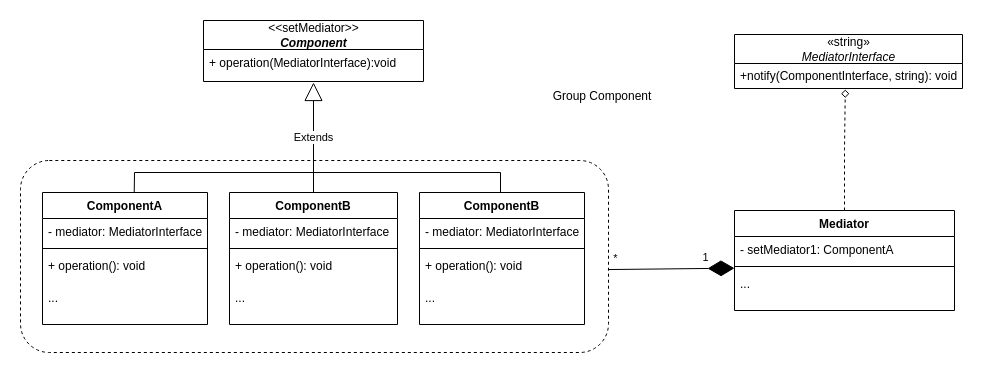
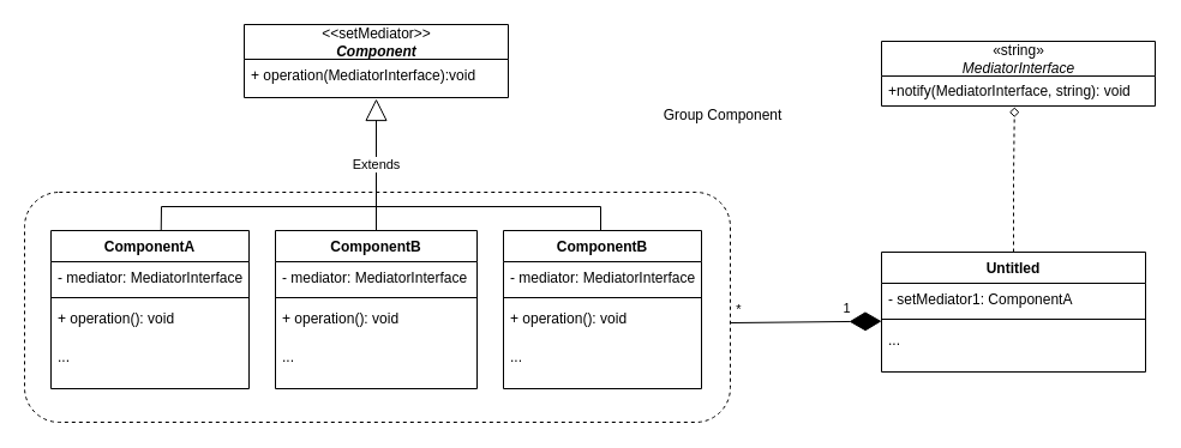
  <mxCell id="0" />
  <mxCell id="1" parent="0" />
  <mxCell id="2" value="ComponentA" style="swimlane;fontStyle=1;align=center;verticalAlign=top;childLayout=stackLayout;horizontal=1;startSize=26;horizontalStack=0;resizeParent=1;resizeParentMax=0;resizeLast=0;collapsible=1;marginBottom=0;" parent="1" vertex="1"><mxGeometry x="42" y="192" width="165" height="132" as="geometry" /></mxCell>
  <mxCell id="3" value="- mediator: MediatorInterface" style="text;strokeColor=none;fillColor=none;align=left;verticalAlign=top;spacingLeft=4;spacingRight=4;overflow=hidden;rotatable=0;points=[[0,0.5],[1,0.5]];portConstraint=eastwest;" parent="2" vertex="1"><mxGeometry y="26" width="165" height="26" as="geometry" /></mxCell>
  <mxCell id="4" value="" style="line;strokeWidth=1;fillColor=none;align=left;verticalAlign=middle;spacingTop=-1;spacingLeft=3;spacingRight=3;rotatable=0;labelPosition=right;points=[];portConstraint=eastwest;" parent="2" vertex="1"><mxGeometry y="52" width="165" height="8" as="geometry" /></mxCell>
  <mxCell id="5" value="+ operation(): void" style="text;strokeColor=none;fillColor=none;align=left;verticalAlign=top;spacingLeft=4;spacingRight=4;overflow=hidden;rotatable=0;points=[[0,0.5],[1,0.5]];portConstraint=eastwest;" parent="2" vertex="1"><mxGeometry y="60" width="165" height="32" as="geometry" /></mxCell>
  <mxCell id="6" value="..." style="text;strokeColor=none;fillColor=none;align=left;verticalAlign=top;spacingLeft=4;spacingRight=4;overflow=hidden;rotatable=0;points=[[0,0.5],[1,0.5]];portConstraint=eastwest;" parent="2" vertex="1"><mxGeometry y="92" width="165" height="40" as="geometry" /></mxCell>
  <mxCell id="7" style="edgeStyle=orthogonalEdgeStyle;rounded=0;orthogonalLoop=1;jettySize=auto;html=1;entryX=0.486;entryY=1.04;entryDx=0;entryDy=0;entryPerimeter=0;strokeWidth=1;dashed=1;endArrow=diamond;endFill=0;" edge="1" parent="1" source="8" target="18"><mxGeometry relative="1" as="geometry" /></mxCell>
- <mxCell id="8" value="Mediator" style="swimlane;fontStyle=1;align=center;verticalAlign=top;childLayout=stackLayout;horizontal=1;startSize=26;horizontalStack=0;resizeParent=1;resizeParentMax=0;resizeLast=0;collapsible=1;marginBottom=0;" vertex="1" parent="1"><mxGeometry x="734" y="210" width="220" height="100" as="geometry" /></mxCell>
+ <mxCell id="8" value="Untitled" style="swimlane;fontStyle=1;align=center;verticalAlign=top;childLayout=stackLayout;horizontal=1;startSize=26;horizontalStack=0;resizeParent=1;resizeParentMax=0;resizeLast=0;collapsible=1;marginBottom=0;" vertex="1" parent="1"><mxGeometry x="734" y="210" width="220" height="100" as="geometry" /></mxCell>
  <mxCell id="9" value="- setMediator1: ComponentA" style="text;strokeColor=none;fillColor=none;align=left;verticalAlign=top;spacingLeft=4;spacingRight=4;overflow=hidden;rotatable=0;points=[[0,0.5],[1,0.5]];portConstraint=eastwest;" vertex="1" parent="8"><mxGeometry y="26" width="220" height="26" as="geometry" /></mxCell>
  <mxCell id="10" value="" style="line;strokeWidth=1;fillColor=none;align=left;verticalAlign=middle;spacingTop=-1;spacingLeft=3;spacingRight=3;rotatable=0;labelPosition=right;points=[];portConstraint=eastwest;" vertex="1" parent="8"><mxGeometry y="52" width="220" height="8" as="geometry" /></mxCell>
  <mxCell id="11" value="..." style="text;strokeColor=none;fillColor=none;align=left;verticalAlign=top;spacingLeft=4;spacingRight=4;overflow=hidden;rotatable=0;points=[[0,0.5],[1,0.5]];portConstraint=eastwest;" vertex="1" parent="8"><mxGeometry y="60" width="220" height="40" as="geometry" /></mxCell>
  <mxCell id="12" value="ComponentB" style="swimlane;fontStyle=1;align=center;verticalAlign=top;childLayout=stackLayout;horizontal=1;startSize=26;horizontalStack=0;resizeParent=1;resizeParentMax=0;resizeLast=0;collapsible=1;marginBottom=0;" vertex="1" parent="1"><mxGeometry x="229" y="192" width="168" height="132" as="geometry" /></mxCell>
  <mxCell id="13" value="- mediator: MediatorInterface" style="text;strokeColor=none;fillColor=none;align=left;verticalAlign=top;spacingLeft=4;spacingRight=4;overflow=hidden;rotatable=0;points=[[0,0.5],[1,0.5]];portConstraint=eastwest;" vertex="1" parent="12"><mxGeometry y="26" width="168" height="26" as="geometry" /></mxCell>
  <mxCell id="14" value="" style="line;strokeWidth=1;fillColor=none;align=left;verticalAlign=middle;spacingTop=-1;spacingLeft=3;spacingRight=3;rotatable=0;labelPosition=right;points=[];portConstraint=eastwest;" vertex="1" parent="12"><mxGeometry y="52" width="168" height="8" as="geometry" /></mxCell>
  <mxCell id="15" value="+ operation(): void" style="text;strokeColor=none;fillColor=none;align=left;verticalAlign=top;spacingLeft=4;spacingRight=4;overflow=hidden;rotatable=0;points=[[0,0.5],[1,0.5]];portConstraint=eastwest;" vertex="1" parent="12"><mxGeometry y="60" width="168" height="32" as="geometry" /></mxCell>
  <mxCell id="16" value="..." style="text;strokeColor=none;fillColor=none;align=left;verticalAlign=top;spacingLeft=4;spacingRight=4;overflow=hidden;rotatable=0;points=[[0,0.5],[1,0.5]];portConstraint=eastwest;" vertex="1" parent="12"><mxGeometry y="92" width="168" height="40" as="geometry" /></mxCell>
  <mxCell id="17" value="&lt;span style=&quot;font-weight: 400&quot;&gt;«string»&lt;/span&gt;&lt;br style=&quot;font-weight: 400&quot;&gt;&lt;i style=&quot;font-weight: 400&quot;&gt;MediatorInterface&lt;/i&gt;" style="swimlane;fontStyle=1;align=center;verticalAlign=middle;childLayout=stackLayout;horizontal=1;startSize=29;horizontalStack=0;resizeParent=1;resizeParentMax=0;resizeLast=0;collapsible=0;marginBottom=0;html=1;" vertex="1" parent="1"><mxGeometry x="734" y="34" width="228" height="54" as="geometry" /></mxCell>
- <mxCell id="18" value="+notify(ComponentInterface, string): void" style="text;html=1;strokeColor=none;fillColor=none;align=left;verticalAlign=middle;spacingLeft=4;spacingRight=4;overflow=hidden;rotatable=0;points=[[0,0.5],[1,0.5]];portConstraint=eastwest;" vertex="1" parent="17"><mxGeometry y="29" width="228" height="25" as="geometry" /></mxCell>
+ <mxCell id="18" value="+notify(MediatorInterface, string): void" style="text;html=1;strokeColor=none;fillColor=none;align=left;verticalAlign=middle;spacingLeft=4;spacingRight=4;overflow=hidden;rotatable=0;points=[[0,0.5],[1,0.5]];portConstraint=eastwest;" vertex="1" parent="17"><mxGeometry y="29" width="228" height="25" as="geometry" /></mxCell>
  <mxCell id="19" value="ComponentB" style="swimlane;fontStyle=1;align=center;verticalAlign=top;childLayout=stackLayout;horizontal=1;startSize=26;horizontalStack=0;resizeParent=1;resizeParentMax=0;resizeLast=0;collapsible=1;marginBottom=0;" vertex="1" parent="1"><mxGeometry x="419" y="192" width="165" height="132" as="geometry" /></mxCell>
  <mxCell id="20" value="- mediator: MediatorInterface" style="text;strokeColor=none;fillColor=none;align=left;verticalAlign=top;spacingLeft=4;spacingRight=4;overflow=hidden;rotatable=0;points=[[0,0.5],[1,0.5]];portConstraint=eastwest;" vertex="1" parent="19"><mxGeometry y="26" width="165" height="26" as="geometry" /></mxCell>
  <mxCell id="21" value="" style="line;strokeWidth=1;fillColor=none;align=left;verticalAlign=middle;spacingTop=-1;spacingLeft=3;spacingRight=3;rotatable=0;labelPosition=right;points=[];portConstraint=eastwest;" vertex="1" parent="19"><mxGeometry y="52" width="165" height="8" as="geometry" /></mxCell>
  <mxCell id="22" value="+ operation(): void" style="text;strokeColor=none;fillColor=none;align=left;verticalAlign=top;spacingLeft=4;spacingRight=4;overflow=hidden;rotatable=0;points=[[0,0.5],[1,0.5]];portConstraint=eastwest;" vertex="1" parent="19"><mxGeometry y="60" width="165" height="32" as="geometry" /></mxCell>
  <mxCell id="23" value="..." style="text;strokeColor=none;fillColor=none;align=left;verticalAlign=top;spacingLeft=4;spacingRight=4;overflow=hidden;rotatable=0;points=[[0,0.5],[1,0.5]];portConstraint=eastwest;" vertex="1" parent="19"><mxGeometry y="92" width="165" height="40" as="geometry" /></mxCell>
  <mxCell id="24" value="&lt;span style=&quot;font-weight: normal&quot;&gt;&amp;lt;&amp;lt;setMediator&amp;gt;&amp;gt;&lt;br&gt;&lt;/span&gt;&lt;i&gt;Component&lt;/i&gt;" style="swimlane;fontStyle=1;align=center;verticalAlign=middle;childLayout=stackLayout;horizontal=1;startSize=29;horizontalStack=0;resizeParent=1;resizeParentMax=0;resizeLast=0;collapsible=0;marginBottom=0;html=1;" vertex="1" parent="1"><mxGeometry x="203" y="20" width="220" height="61" as="geometry" /></mxCell>
  <mxCell id="25" value="+ operation(MediatorInterface):void" style="text;strokeColor=none;fillColor=none;align=left;verticalAlign=top;spacingLeft=4;spacingRight=4;overflow=hidden;rotatable=0;points=[[0,0.5],[1,0.5]];portConstraint=eastwest;" vertex="1" parent="24"><mxGeometry y="29" width="220" height="32" as="geometry" /></mxCell>
  <mxCell id="26" value="Extends" style="endArrow=block;endSize=16;endFill=0;html=1;strokeWidth=1;exitX=0.5;exitY=0;exitDx=0;exitDy=0;" edge="1" parent="1" source="12"><mxGeometry width="160" relative="1" as="geometry"><mxPoint x="240" y="148" as="sourcePoint" /><mxPoint x="313" y="82" as="targetPoint" /></mxGeometry></mxCell>
  <mxCell id="27" value="" style="endArrow=none;html=1;strokeWidth=1;" edge="1" parent="1"><mxGeometry width="50" height="50" relative="1" as="geometry"><mxPoint x="134" y="172" as="sourcePoint" /><mxPoint x="500" y="172" as="targetPoint" /></mxGeometry></mxCell>
  <mxCell id="28" value="" style="endArrow=none;html=1;strokeWidth=1;exitX=0.556;exitY=-0.002;exitDx=0;exitDy=0;exitPerimeter=0;" edge="1" parent="1" source="2"><mxGeometry width="50" height="50" relative="1" as="geometry"><mxPoint x="130" y="187" as="sourcePoint" /><mxPoint x="134" y="172" as="targetPoint" /></mxGeometry></mxCell>
  <mxCell id="29" value="" style="endArrow=none;html=1;strokeWidth=1;" edge="1" parent="1"><mxGeometry width="50" height="50" relative="1" as="geometry"><mxPoint x="500" y="192" as="sourcePoint" /><mxPoint x="500" y="172" as="targetPoint" /></mxGeometry></mxCell>
  <mxCell id="30" value="" style="endArrow=diamondThin;endFill=1;endSize=24;html=1;strokeWidth=1;entryX=0;entryY=-0.058;entryDx=0;entryDy=0;entryPerimeter=0;exitX=0.999;exitY=0.568;exitDx=0;exitDy=0;exitPerimeter=0;" edge="1" parent="1" source="34" target="11"><mxGeometry width="160" relative="1" as="geometry"><mxPoint x="566" y="274" as="sourcePoint" /><mxPoint x="726" y="274" as="targetPoint" /></mxGeometry></mxCell>
  <mxCell id="31" value="*" style="edgeLabel;html=1;align=center;verticalAlign=middle;resizable=0;points=[];" vertex="1" connectable="0" parent="30"><mxGeometry x="-0.778" relative="1" as="geometry"><mxPoint x="-7" y="-11" as="offset" /></mxGeometry></mxCell>
  <mxCell id="32" value="1" style="edgeLabel;html=1;align=center;verticalAlign=middle;resizable=0;points=[];" vertex="1" connectable="0" parent="30"><mxGeometry x="0.509" relative="1" as="geometry"><mxPoint x="1" y="-12" as="offset" /></mxGeometry></mxCell>
  <mxCell id="33" value="Untitled Layer" parent="0" />
  <mxCell id="34" value="" style="rounded=1;whiteSpace=wrap;html=1;fillColor=none;dashed=1;" vertex="1" parent="33"><mxGeometry x="20" y="160" width="588" height="192" as="geometry" /></mxCell>
  <mxCell id="35" value="Group Component" style="text;html=1;strokeColor=none;fillColor=none;align=center;verticalAlign=middle;whiteSpace=wrap;rounded=0;dashed=1;" vertex="1" parent="33"><mxGeometry x="546" y="86" width="112" height="20" as="geometry" /></mxCell>
